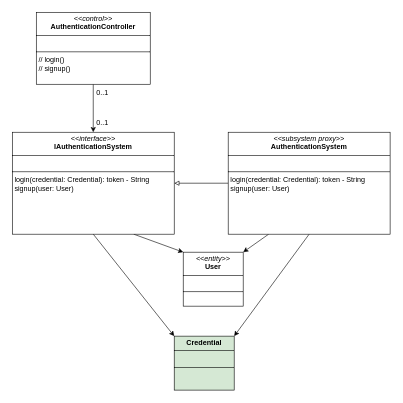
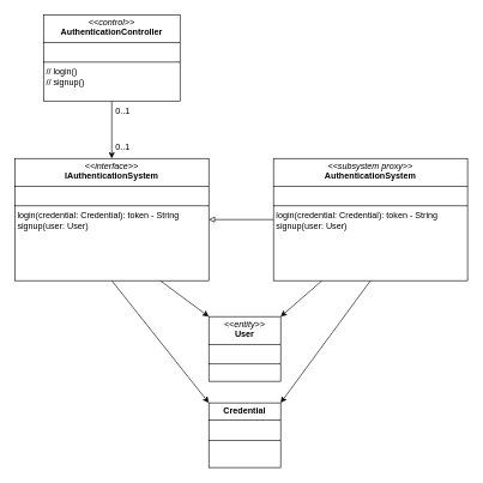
  <mxCell id="0" />
  <mxCell id="1" parent="0" />
  <mxCell id="2" style="edgeStyle=orthogonalEdgeStyle;rounded=0;orthogonalLoop=1;jettySize=auto;html=1;exitX=0.5;exitY=1;exitDx=0;exitDy=0;entryX=0.5;entryY=0;entryDx=0;entryDy=0;" parent="1" source="3" target="6" edge="1"><mxGeometry relative="1" as="geometry" /></mxCell>
  <mxCell id="3" value="&lt;p style=&quot;margin:0px;margin-top:4px;text-align:center;&quot;&gt;&lt;i&gt;&amp;lt;&amp;lt;control&amp;gt;&amp;gt;&lt;/i&gt;&lt;br&gt;&lt;b&gt;AuthenticationController&lt;/b&gt;&lt;/p&gt;&lt;hr size=&quot;1&quot; style=&quot;border-style:solid;&quot;&gt;&lt;p style=&quot;margin:0px;margin-left:4px;&quot;&gt;&lt;br&gt;&lt;/p&gt;&lt;hr size=&quot;1&quot; style=&quot;border-style:solid;&quot;&gt;&lt;p style=&quot;margin:0px;margin-left:4px;&quot;&gt;// login()&lt;/p&gt;&lt;p style=&quot;margin:0px;margin-left:4px;&quot;&gt;// signup()&lt;/p&gt;" style="verticalAlign=top;align=left;overflow=fill;html=1;whiteSpace=wrap;" parent="1" vertex="1"><mxGeometry x="60" width="190" height="120" as="geometry" y="20" /></mxCell>
  <mxCell id="4" style="rounded=0;orthogonalLoop=1;jettySize=auto;html=1;exitX=0.75;exitY=1;exitDx=0;exitDy=0;entryX=0;entryY=0;entryDx=0;entryDy=0;" parent="1" source="6" target="11" edge="1"><mxGeometry relative="1" as="geometry" /></mxCell>
  <mxCell id="5" style="rounded=0;orthogonalLoop=1;jettySize=auto;html=1;exitX=0.5;exitY=1;exitDx=0;exitDy=0;entryX=0;entryY=0;entryDx=0;entryDy=0;" parent="1" source="6" target="12" edge="1"><mxGeometry relative="1" as="geometry" /></mxCell>
  <mxCell id="6" value="&lt;p style=&quot;margin:0px;margin-top:4px;text-align:center;&quot;&gt;&lt;i&gt;&amp;lt;&amp;lt;interface&amp;gt;&amp;gt;&lt;/i&gt;&lt;br&gt;&lt;b&gt;IAuthenticationSystem&lt;/b&gt;&lt;/p&gt;&lt;hr size=&quot;1&quot; style=&quot;border-style:solid;&quot;&gt;&lt;p style=&quot;margin:0px;margin-left:4px;&quot;&gt;&lt;br&gt;&lt;/p&gt;&lt;hr size=&quot;1&quot; style=&quot;border-style:solid;&quot;&gt;&lt;p style=&quot;margin:0px;margin-left:4px;&quot;&gt;&lt;span id=&quot;selected_text&quot;&gt;&lt;/span&gt;login(credential: Credential): token - String&lt;/p&gt;&lt;p style=&quot;margin:0px;margin-left:4px;&quot;&gt;signup(user: User)&lt;/p&gt;" style="verticalAlign=top;align=left;overflow=fill;html=1;whiteSpace=wrap;" parent="1" vertex="1"><mxGeometry x="20" y="220" width="270" height="170" as="geometry" /></mxCell>
  <mxCell id="7" style="edgeStyle=orthogonalEdgeStyle;rounded=0;orthogonalLoop=1;jettySize=auto;html=1;exitX=0;exitY=0.5;exitDx=0;exitDy=0;entryX=1;entryY=0.5;entryDx=0;entryDy=0;endArrow=block;endFill=0;strokeWidth=1;" parent="1" source="10" target="6" edge="1"><mxGeometry relative="1" as="geometry" /></mxCell>
  <mxCell id="8" style="rounded=0;orthogonalLoop=1;jettySize=auto;html=1;exitX=0.25;exitY=1;exitDx=0;exitDy=0;entryX=1;entryY=0;entryDx=0;entryDy=0;" parent="1" source="10" target="11" edge="1"><mxGeometry relative="1" as="geometry" /></mxCell>
  <mxCell id="9" style="rounded=0;orthogonalLoop=1;jettySize=auto;html=1;exitX=0.5;exitY=1;exitDx=0;exitDy=0;entryX=1;entryY=0;entryDx=0;entryDy=0;" parent="1" source="10" target="12" edge="1"><mxGeometry relative="1" as="geometry" /></mxCell>
  <mxCell id="10" value="&lt;p style=&quot;margin:0px;margin-top:4px;text-align:center;&quot;&gt;&lt;i&gt;&amp;lt;&amp;lt;subsystem proxy&amp;gt;&amp;gt;&lt;/i&gt;&lt;br&gt;&lt;b&gt;AuthenticationSystem&lt;/b&gt;&lt;/p&gt;&lt;hr size=&quot;1&quot; style=&quot;border-style:solid;&quot;&gt;&lt;p style=&quot;margin:0px;margin-left:4px;&quot;&gt;&lt;br&gt;&lt;/p&gt;&lt;hr size=&quot;1&quot; style=&quot;border-style:solid;&quot;&gt;&lt;p style=&quot;margin: 0px 0px 0px 4px;&quot;&gt;login(credential: Credential): token - String&lt;/p&gt;&lt;p style=&quot;margin: 0px 0px 0px 4px;&quot;&gt;signup(user: User)&lt;/p&gt;" style="verticalAlign=top;align=left;overflow=fill;html=1;whiteSpace=wrap;" parent="1" vertex="1"><mxGeometry x="380" y="220" width="270" height="170" as="geometry" /></mxCell>
- <mxCell id="11" value="&lt;p style=&quot;margin:0px;margin-top:4px;text-align:center;&quot;&gt;&lt;i&gt;&amp;lt;&amp;lt;entity&amp;gt;&amp;gt;&lt;/i&gt;&lt;br&gt;&lt;b&gt;User&lt;/b&gt;&lt;/p&gt;&lt;hr size=&quot;1&quot; style=&quot;border-style:solid;&quot;&gt;&lt;p style=&quot;margin:0px;margin-left:4px;&quot;&gt;&lt;br&gt;&lt;/p&gt;&lt;hr size=&quot;1&quot; style=&quot;border-style:solid;&quot;&gt;&lt;p style=&quot;margin:0px;margin-left:4px;&quot;&gt;&lt;br&gt;&lt;/p&gt;" style="verticalAlign=top;align=left;overflow=fill;html=1;whiteSpace=wrap;" parent="1" vertex="1"><mxGeometry x="305" y="420" width="100" height="90" as="geometry" /></mxCell>
- <mxCell id="12" value="&lt;p style=&quot;margin:0px;margin-top:4px;text-align:center;&quot;&gt;&lt;b&gt;Credential&lt;/b&gt;&lt;/p&gt;&lt;hr size=&quot;1&quot; style=&quot;border-style:solid;&quot;&gt;&lt;p style=&quot;margin:0px;margin-left:4px;&quot;&gt;&lt;br&gt;&lt;/p&gt;&lt;hr size=&quot;1&quot; style=&quot;border-style:solid;&quot;&gt;&lt;p style=&quot;margin:0px;margin-left:4px;&quot;&gt;&lt;br&gt;&lt;/p&gt;" style="verticalAlign=top;align=left;overflow=fill;html=1;whiteSpace=wrap;fillColor=#d5e8d4;" parent="1" vertex="1"><mxGeometry x="290" y="560" width="100" height="90" as="geometry" /></mxCell>
+ <mxCell id="11" value="&lt;p style=&quot;margin:0px;margin-top:4px;text-align:center;&quot;&gt;&lt;i&gt;&amp;lt;&amp;lt;entity&amp;gt;&amp;gt;&lt;/i&gt;&lt;br&gt;&lt;b&gt;User&lt;/b&gt;&lt;/p&gt;&lt;hr size=&quot;1&quot; style=&quot;border-style:solid;&quot;&gt;&lt;p style=&quot;margin:0px;margin-left:4px;&quot;&gt;&lt;br&gt;&lt;/p&gt;&lt;hr size=&quot;1&quot; style=&quot;border-style:solid;&quot;&gt;&lt;p style=&quot;margin:0px;margin-left:4px;&quot;&gt;&lt;br&gt;&lt;/p&gt;" style="verticalAlign=top;align=left;overflow=fill;html=1;whiteSpace=wrap;" parent="1" vertex="1"><mxGeometry x="290" y="440" width="100" height="90" as="geometry" /></mxCell>
+ <mxCell id="12" value="&lt;p style=&quot;margin:0px;margin-top:4px;text-align:center;&quot;&gt;&lt;b&gt;Credential&lt;/b&gt;&lt;/p&gt;&lt;hr size=&quot;1&quot; style=&quot;border-style:solid;&quot;&gt;&lt;p style=&quot;margin:0px;margin-left:4px;&quot;&gt;&lt;br&gt;&lt;/p&gt;&lt;hr size=&quot;1&quot; style=&quot;border-style:solid;&quot;&gt;&lt;p style=&quot;margin:0px;margin-left:4px;&quot;&gt;&lt;br&gt;&lt;/p&gt;" style="verticalAlign=top;align=left;overflow=fill;html=1;whiteSpace=wrap;" parent="1" vertex="1"><mxGeometry x="290" y="560" width="100" height="90" as="geometry" /></mxCell>
  <mxCell id="13" value="0..1" style="text;html=1;align=center;verticalAlign=middle;resizable=0;points=[];autosize=1;strokeColor=none;fillColor=none;" vertex="1" parent="1"><mxGeometry x="150" y="140" width="40" height="30" as="geometry" /></mxCell>
  <mxCell id="14" value="0..1" style="text;html=1;align=center;verticalAlign=middle;resizable=0;points=[];autosize=1;strokeColor=none;fillColor=none;" vertex="1" parent="1"><mxGeometry x="150" y="190" width="40" height="30" as="geometry" /></mxCell>
